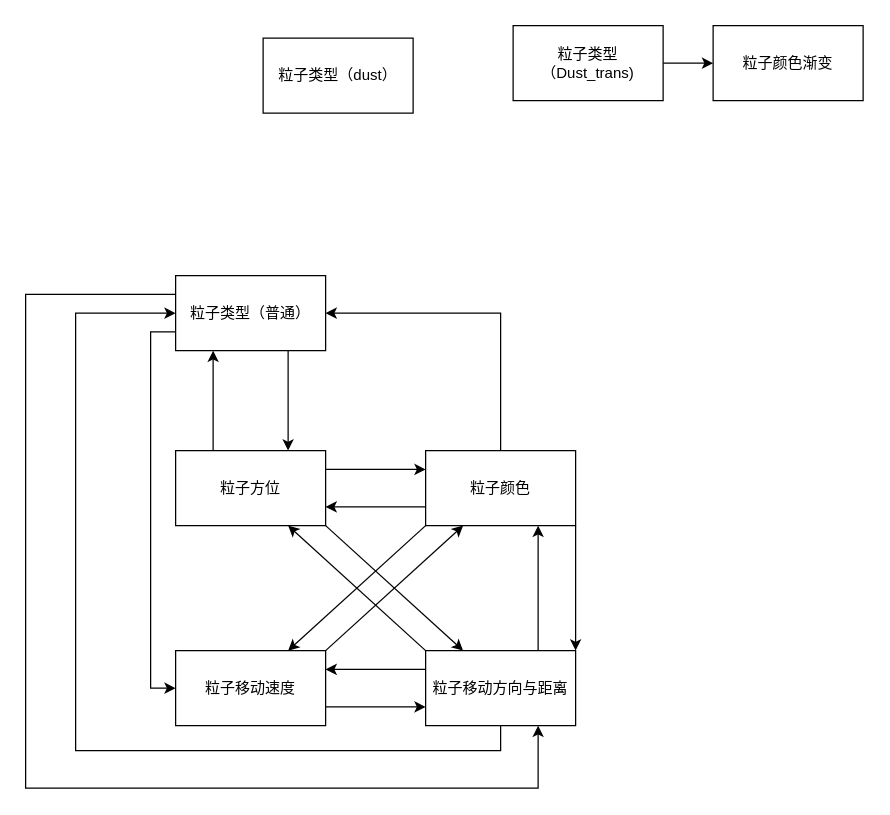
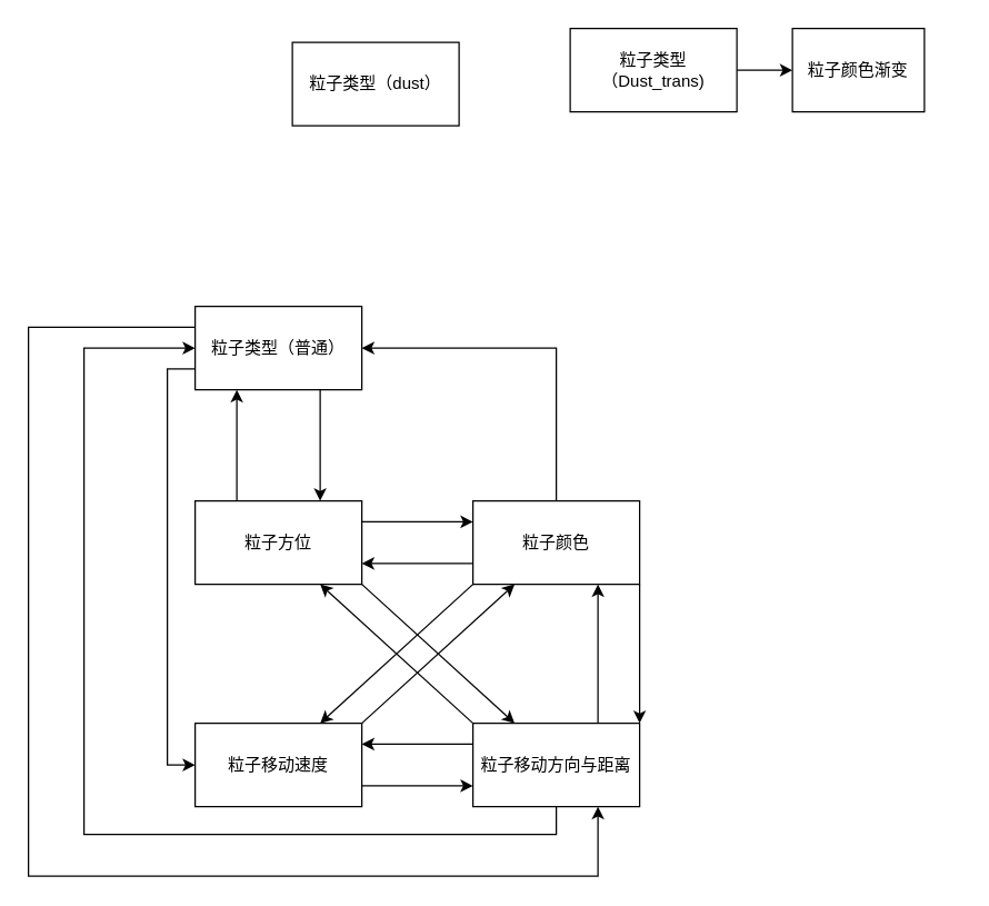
  <mxCell id="0" />
  <mxCell id="1" parent="0" />
  <mxCell id="2" style="edgeStyle=orthogonalEdgeStyle;rounded=0;orthogonalLoop=1;jettySize=auto;html=1;exitX=1;exitY=0.25;exitDx=0;exitDy=0;entryX=0;entryY=0.25;entryDx=0;entryDy=0;" edge="1" parent="1" source="5" target="10"><mxGeometry relative="1" as="geometry" /></mxCell>
  <mxCell id="3" style="edgeStyle=orthogonalEdgeStyle;rounded=0;orthogonalLoop=1;jettySize=auto;html=1;exitX=0.25;exitY=0;exitDx=0;exitDy=0;entryX=0.25;entryY=1;entryDx=0;entryDy=0;" edge="1" parent="1" source="5" target="23"><mxGeometry relative="1" as="geometry" /></mxCell>
  <mxCell id="4" style="rounded=0;orthogonalLoop=1;jettySize=auto;html=1;exitX=1;exitY=1;exitDx=0;exitDy=0;entryX=0.25;entryY=0;entryDx=0;entryDy=0;" edge="1" parent="1" source="5" target="16"><mxGeometry relative="1" as="geometry" /></mxCell>
  <mxCell id="5" value="粒子方位" style="rounded=0;whiteSpace=wrap;html=1;" vertex="1" parent="1"><mxGeometry x="140" y="360" width="120" height="60" as="geometry" /></mxCell>
  <mxCell id="6" style="edgeStyle=orthogonalEdgeStyle;rounded=0;orthogonalLoop=1;jettySize=auto;html=1;exitX=0;exitY=0.75;exitDx=0;exitDy=0;entryX=1;entryY=0.75;entryDx=0;entryDy=0;" edge="1" parent="1" source="10" target="5"><mxGeometry relative="1" as="geometry" /></mxCell>
  <mxCell id="7" style="edgeStyle=orthogonalEdgeStyle;rounded=0;orthogonalLoop=1;jettySize=auto;html=1;exitX=0.5;exitY=0;exitDx=0;exitDy=0;entryX=1;entryY=0.5;entryDx=0;entryDy=0;" edge="1" parent="1" source="10" target="23"><mxGeometry relative="1" as="geometry" /></mxCell>
  <mxCell id="8" style="edgeStyle=orthogonalEdgeStyle;rounded=0;orthogonalLoop=1;jettySize=auto;html=1;exitX=1;exitY=1;exitDx=0;exitDy=0;entryX=1;entryY=0;entryDx=0;entryDy=0;" edge="1" parent="1" source="10" target="16"><mxGeometry relative="1" as="geometry" /></mxCell>
  <mxCell id="9" style="rounded=0;orthogonalLoop=1;jettySize=auto;html=1;exitX=0;exitY=1;exitDx=0;exitDy=0;entryX=0.75;entryY=0;entryDx=0;entryDy=0;" edge="1" parent="1" source="10" target="19"><mxGeometry relative="1" as="geometry" /></mxCell>
  <mxCell id="10" value="粒子颜色" style="rounded=0;whiteSpace=wrap;html=1;" vertex="1" parent="1"><mxGeometry x="340" y="360" width="120" height="60" as="geometry" /></mxCell>
- <mxCell id="11" value="粒子颜色渐变" style="rounded=0;whiteSpace=wrap;html=1;" vertex="1" parent="1"><mxGeometry x="570" y="20" width="120" height="60" as="geometry" /></mxCell>
+ <mxCell id="11" value="粒子颜色渐变" style="rounded=0;whiteSpace=wrap;html=1;" vertex="1" parent="1"><mxGeometry x="570" y="20" width="95" height="60" as="geometry" /></mxCell>
  <mxCell id="12" style="edgeStyle=orthogonalEdgeStyle;rounded=0;orthogonalLoop=1;jettySize=auto;html=1;exitX=0;exitY=0.25;exitDx=0;exitDy=0;entryX=1;entryY=0.25;entryDx=0;entryDy=0;" edge="1" parent="1" source="16" target="19"><mxGeometry relative="1" as="geometry" /></mxCell>
  <mxCell id="13" style="edgeStyle=orthogonalEdgeStyle;rounded=0;orthogonalLoop=1;jettySize=auto;html=1;exitX=0.75;exitY=0;exitDx=0;exitDy=0;entryX=0.75;entryY=1;entryDx=0;entryDy=0;" edge="1" parent="1" source="16" target="10"><mxGeometry relative="1" as="geometry" /></mxCell>
  <mxCell id="14" style="rounded=0;orthogonalLoop=1;jettySize=auto;html=1;exitX=0;exitY=0;exitDx=0;exitDy=0;entryX=0.75;entryY=1;entryDx=0;entryDy=0;" edge="1" parent="1" source="16" target="5"><mxGeometry relative="1" as="geometry" /></mxCell>
  <mxCell id="15" style="edgeStyle=orthogonalEdgeStyle;rounded=0;orthogonalLoop=1;jettySize=auto;html=1;exitX=0.5;exitY=1;exitDx=0;exitDy=0;entryX=0;entryY=0.5;entryDx=0;entryDy=0;" edge="1" parent="1" source="16" target="23"><mxGeometry relative="1" as="geometry"><Array as="points"><mxPoint x="400" y="600" /><mxPoint x="60" y="600" /><mxPoint x="60" y="250" /></Array></mxGeometry></mxCell>
  <mxCell id="16" value="粒子移动方向与距离" style="rounded=0;whiteSpace=wrap;html=1;" vertex="1" parent="1"><mxGeometry x="340" y="520" width="120" height="60" as="geometry" /></mxCell>
  <mxCell id="17" style="edgeStyle=orthogonalEdgeStyle;rounded=0;orthogonalLoop=1;jettySize=auto;html=1;exitX=1;exitY=0.75;exitDx=0;exitDy=0;entryX=0;entryY=0.75;entryDx=0;entryDy=0;" edge="1" parent="1" source="19" target="16"><mxGeometry relative="1" as="geometry" /></mxCell>
  <mxCell id="18" style="rounded=0;orthogonalLoop=1;jettySize=auto;html=1;exitX=1;exitY=0;exitDx=0;exitDy=0;entryX=0.25;entryY=1;entryDx=0;entryDy=0;" edge="1" parent="1" source="19" target="10"><mxGeometry relative="1" as="geometry" /></mxCell>
  <mxCell id="19" value="粒子移动速度" style="rounded=0;whiteSpace=wrap;html=1;" vertex="1" parent="1"><mxGeometry x="140" y="520" width="120" height="60" as="geometry" /></mxCell>
  <mxCell id="20" style="edgeStyle=orthogonalEdgeStyle;rounded=0;orthogonalLoop=1;jettySize=auto;html=1;exitX=0.75;exitY=1;exitDx=0;exitDy=0;entryX=0.75;entryY=0;entryDx=0;entryDy=0;" edge="1" parent="1" source="23" target="5"><mxGeometry relative="1" as="geometry" /></mxCell>
  <mxCell id="21" style="edgeStyle=orthogonalEdgeStyle;rounded=0;orthogonalLoop=1;jettySize=auto;html=1;exitX=0;exitY=0.25;exitDx=0;exitDy=0;entryX=0.75;entryY=1;entryDx=0;entryDy=0;" edge="1" parent="1" source="23" target="16"><mxGeometry relative="1" as="geometry"><Array as="points"><mxPoint x="20" y="235" /><mxPoint x="20" y="630" /><mxPoint x="430" y="630" /></Array></mxGeometry></mxCell>
  <mxCell id="22" style="edgeStyle=orthogonalEdgeStyle;rounded=0;orthogonalLoop=1;jettySize=auto;html=1;exitX=0;exitY=0.75;exitDx=0;exitDy=0;entryX=0;entryY=0.5;entryDx=0;entryDy=0;" edge="1" parent="1" source="23" target="19"><mxGeometry relative="1" as="geometry" /></mxCell>
  <mxCell id="23" value="粒子类型（普通）" style="rounded=0;whiteSpace=wrap;html=1;" vertex="1" parent="1"><mxGeometry x="140" y="220" width="120" height="60" as="geometry" /></mxCell>
  <mxCell id="24" value="粒子类型（dust）" style="rounded=0;whiteSpace=wrap;html=1;" vertex="1" parent="1"><mxGeometry x="210" y="30" width="120" height="60" as="geometry" /></mxCell>
  <mxCell id="25" value="" style="edgeStyle=orthogonalEdgeStyle;rounded=0;orthogonalLoop=1;jettySize=auto;html=1;" edge="1" parent="1" source="26" target="11"><mxGeometry relative="1" as="geometry" /></mxCell>
  <mxCell id="26" value="粒子类型（Dust_trans)" style="rounded=0;whiteSpace=wrap;html=1;" vertex="1" parent="1"><mxGeometry x="410" y="20" width="120" height="60" as="geometry" /></mxCell>
